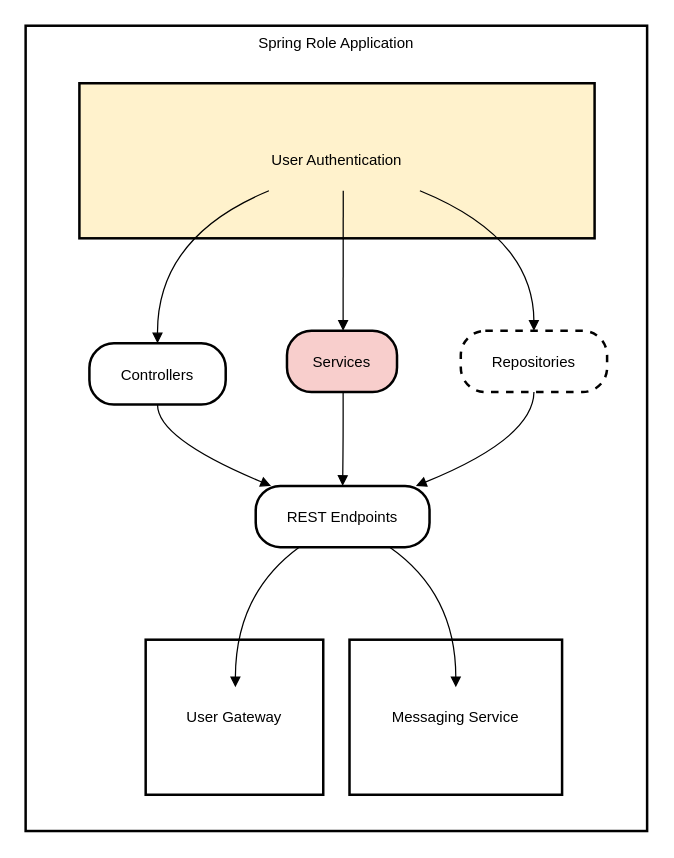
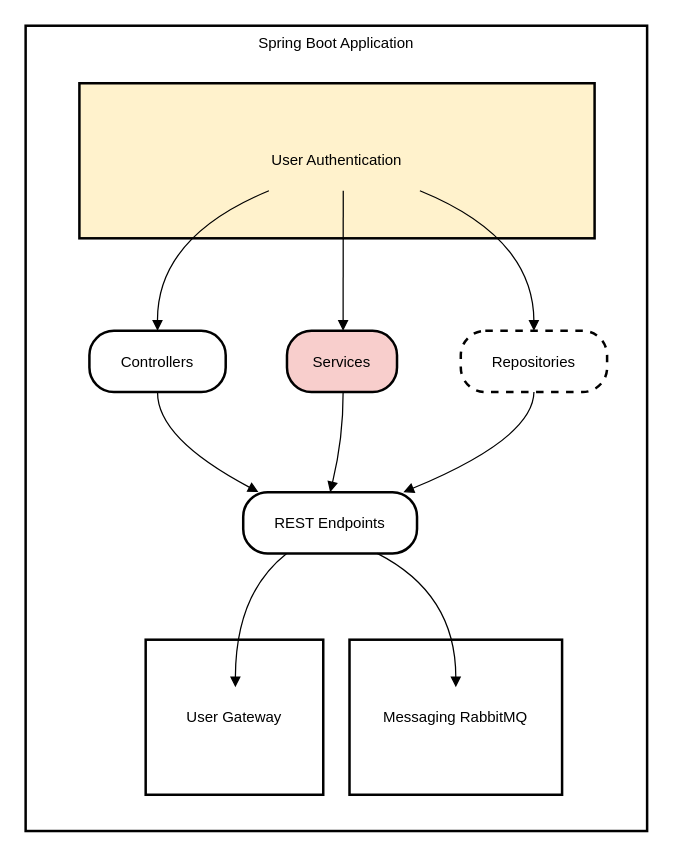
  <mxCell id="0" />
  <mxCell id="1" parent="0" />
- <mxCell id="2" value="Spring Role Application" style="whiteSpace=wrap;strokeWidth=2;verticalAlign=top;" vertex="1" parent="1"><mxGeometry x="20" y="20" width="497" height="644" as="geometry" /></mxCell>
+ <mxCell id="2" value="Spring Boot Application" style="whiteSpace=wrap;strokeWidth=2;verticalAlign=top;" vertex="1" parent="1"><mxGeometry x="20" y="20" width="497" height="644" as="geometry" /></mxCell>
  <mxCell id="3" value="Stripe" style="rounded=1;arcSize=40;strokeWidth=2" vertex="1" parent="2"><mxGeometry x="131" y="529" width="72" height="49" as="geometry" /></mxCell>
  <mxCell id="4" value="User Gateway" style="whiteSpace=wrap;strokeWidth=2;" vertex="1" parent="2"><mxGeometry x="96" y="491" width="142" height="124" as="geometry" /></mxCell>
  <mxCell id="5" value="Role-based User Auth" style="rounded=1;arcSize=40;strokeWidth=2" vertex="1" parent="2"><mxGeometry x="163" y="83" width="182" height="49" as="geometry" /></mxCell>
- <mxCell id="6" value="Controllers" style="rounded=1;arcSize=40;strokeWidth=2" vertex="1" parent="2"><mxGeometry x="51" y="254" width="109" height="49" as="geometry" /></mxCell>
+ <mxCell id="6" value="Controllers" style="rounded=1;arcSize=40;strokeWidth=2" vertex="1" parent="2"><mxGeometry x="51" y="244" width="109" height="49" as="geometry" /></mxCell>
  <mxCell id="7" value="Services" style="rounded=1;arcSize=40;strokeWidth=2;fillColor=#f8cecc;" vertex="1" parent="2"><mxGeometry x="209" y="244" width="88" height="49" as="geometry" /></mxCell>
  <mxCell id="8" value="Repositories" style="rounded=1;arcSize=40;strokeWidth=2;dashed=1;" vertex="1" parent="2"><mxGeometry x="348" y="244" width="117" height="49" as="geometry" /></mxCell>
- <mxCell id="9" value="REST Endpoints" style="rounded=1;arcSize=40;strokeWidth=2" vertex="1" parent="2"><mxGeometry x="184" y="368" width="139" height="49" as="geometry" /></mxCell>
+ <mxCell id="9" value="REST Endpoints" style="rounded=1;arcSize=40;strokeWidth=2" vertex="1" parent="2"><mxGeometry x="174" y="373" width="139" height="49" as="geometry" /></mxCell>
  <mxCell id="10" value="RabbitMQ" style="rounded=1;arcSize=40;strokeWidth=2" vertex="1" parent="2"><mxGeometry x="294" y="529" width="100" height="49" as="geometry" /></mxCell>
- <mxCell id="11" value="Messaging Service" style="whiteSpace=wrap;strokeWidth=2;" vertex="1" parent="2"><mxGeometry x="259" y="491" width="170" height="124" as="geometry" /></mxCell>
+ <mxCell id="11" value="Messaging RabbitMQ" style="whiteSpace=wrap;strokeWidth=2;" vertex="1" parent="2"><mxGeometry x="259" y="491" width="170" height="124" as="geometry" /></mxCell>
  <mxCell id="12" value="User Authentication" style="whiteSpace=wrap;strokeWidth=2;fillColor=#fff2cc;" vertex="1" parent="2"><mxGeometry x="43" y="46" width="412" height="124" as="geometry" /></mxCell>
  <mxCell id="13" value="" style="curved=1;startArrow=none;endArrow=block;exitX=0.18;exitY=0.99;entryX=0.5;entryY=0;" edge="1" parent="2" source="5" target="6"><mxGeometry relative="1" as="geometry"><Array as="points"><mxPoint x="105" y="169" /></Array></mxGeometry></mxCell>
  <mxCell id="14" value="" style="curved=1;startArrow=none;endArrow=block;exitX=0.5;exitY=0.99;entryX=0.51;entryY=0;" edge="1" parent="2" source="5" target="7"><mxGeometry relative="1" as="geometry"><Array as="points" /></mxGeometry></mxCell>
  <mxCell id="15" value="" style="curved=1;startArrow=none;endArrow=block;exitX=0.83;exitY=0.99;entryX=0.5;entryY=0;" edge="1" parent="2" source="5" target="8"><mxGeometry relative="1" as="geometry"><Array as="points"><mxPoint x="406" y="169" /></Array></mxGeometry></mxCell>
  <mxCell id="16" value="" style="curved=1;startArrow=none;endArrow=block;exitX=0.5;exitY=0.99;entryX=0.08;entryY=-0.01;" edge="1" parent="2" source="6" target="9"><mxGeometry relative="1" as="geometry"><Array as="points"><mxPoint x="105" y="330" /></Array></mxGeometry></mxCell>
  <mxCell id="17" value="" style="curved=1;startArrow=none;endArrow=block;exitX=0.51;exitY=0.99;entryX=0.5;entryY=-0.01;" edge="1" parent="2" source="7" target="9"><mxGeometry relative="1" as="geometry"><Array as="points"><mxPoint x="254" y="330" /></Array></mxGeometry></mxCell>
  <mxCell id="18" value="" style="curved=1;startArrow=none;endArrow=block;exitX=0.5;exitY=0.99;entryX=0.93;entryY=-0.01;" edge="1" parent="2" source="8" target="9"><mxGeometry relative="1" as="geometry"><Array as="points"><mxPoint x="406" y="330" /></Array></mxGeometry></mxCell>
  <mxCell id="19" value="" style="curved=1;startArrow=none;endArrow=block;exitX=0.76;exitY=0.98;entryX=0.5;entryY=-0.01;" edge="1" parent="2" source="9" target="10"><mxGeometry relative="1" as="geometry"><Array as="points"><mxPoint x="344" y="454" /></Array></mxGeometry></mxCell>
  <mxCell id="20" value="" style="curved=1;startArrow=none;endArrow=block;exitX=0.26;exitY=0.98;entryX=0.51;entryY=-0.01;" edge="1" parent="2" source="9" target="3"><mxGeometry relative="1" as="geometry"><Array as="points"><mxPoint x="168" y="454" /></Array></mxGeometry></mxCell>
